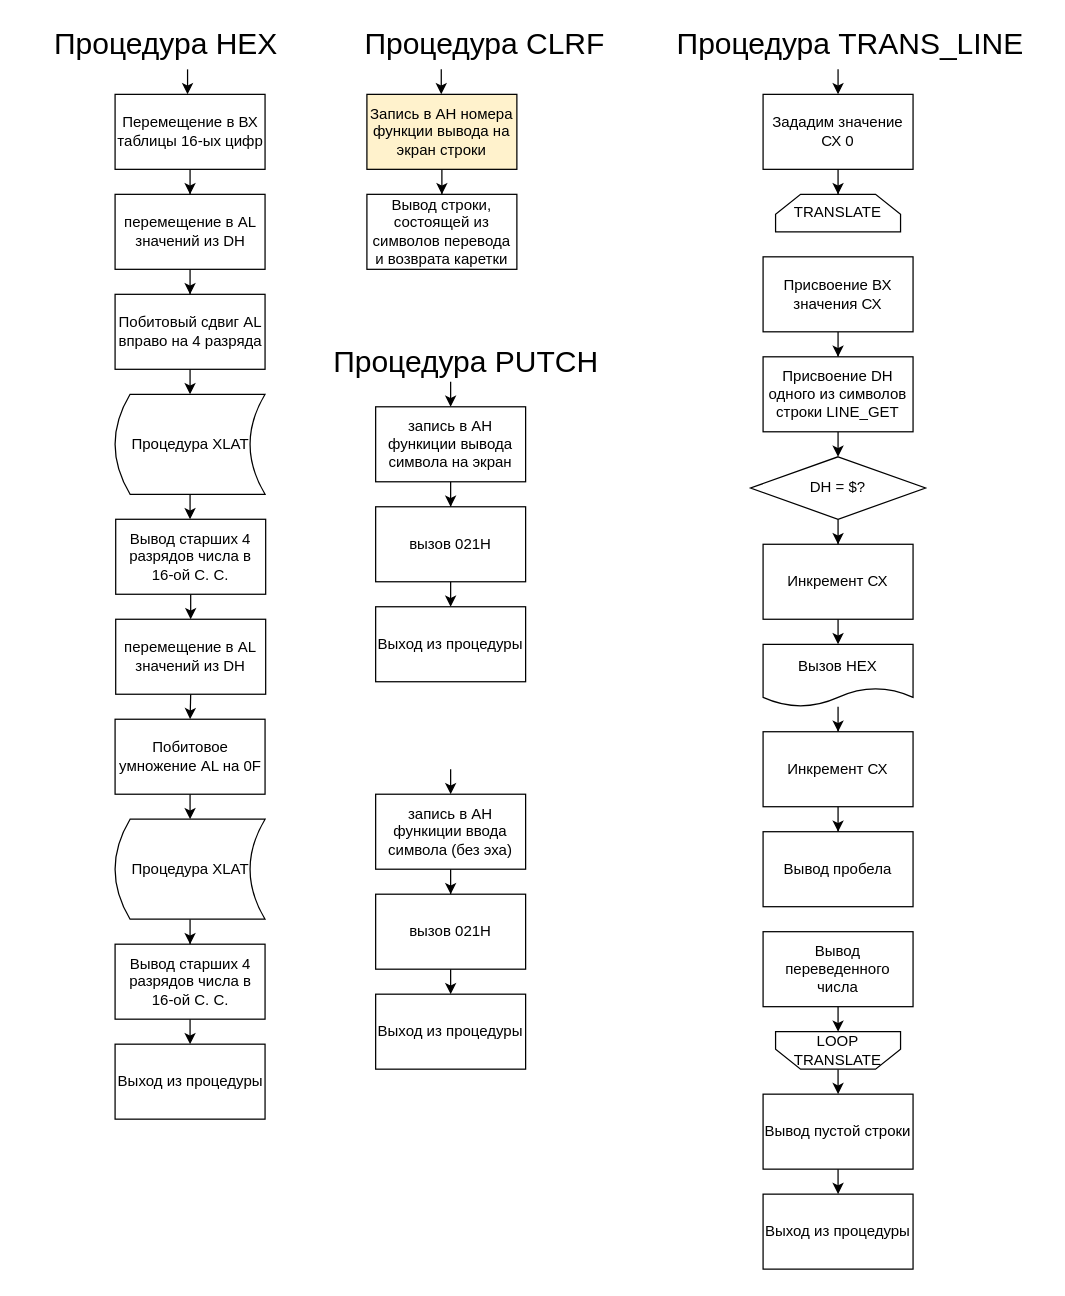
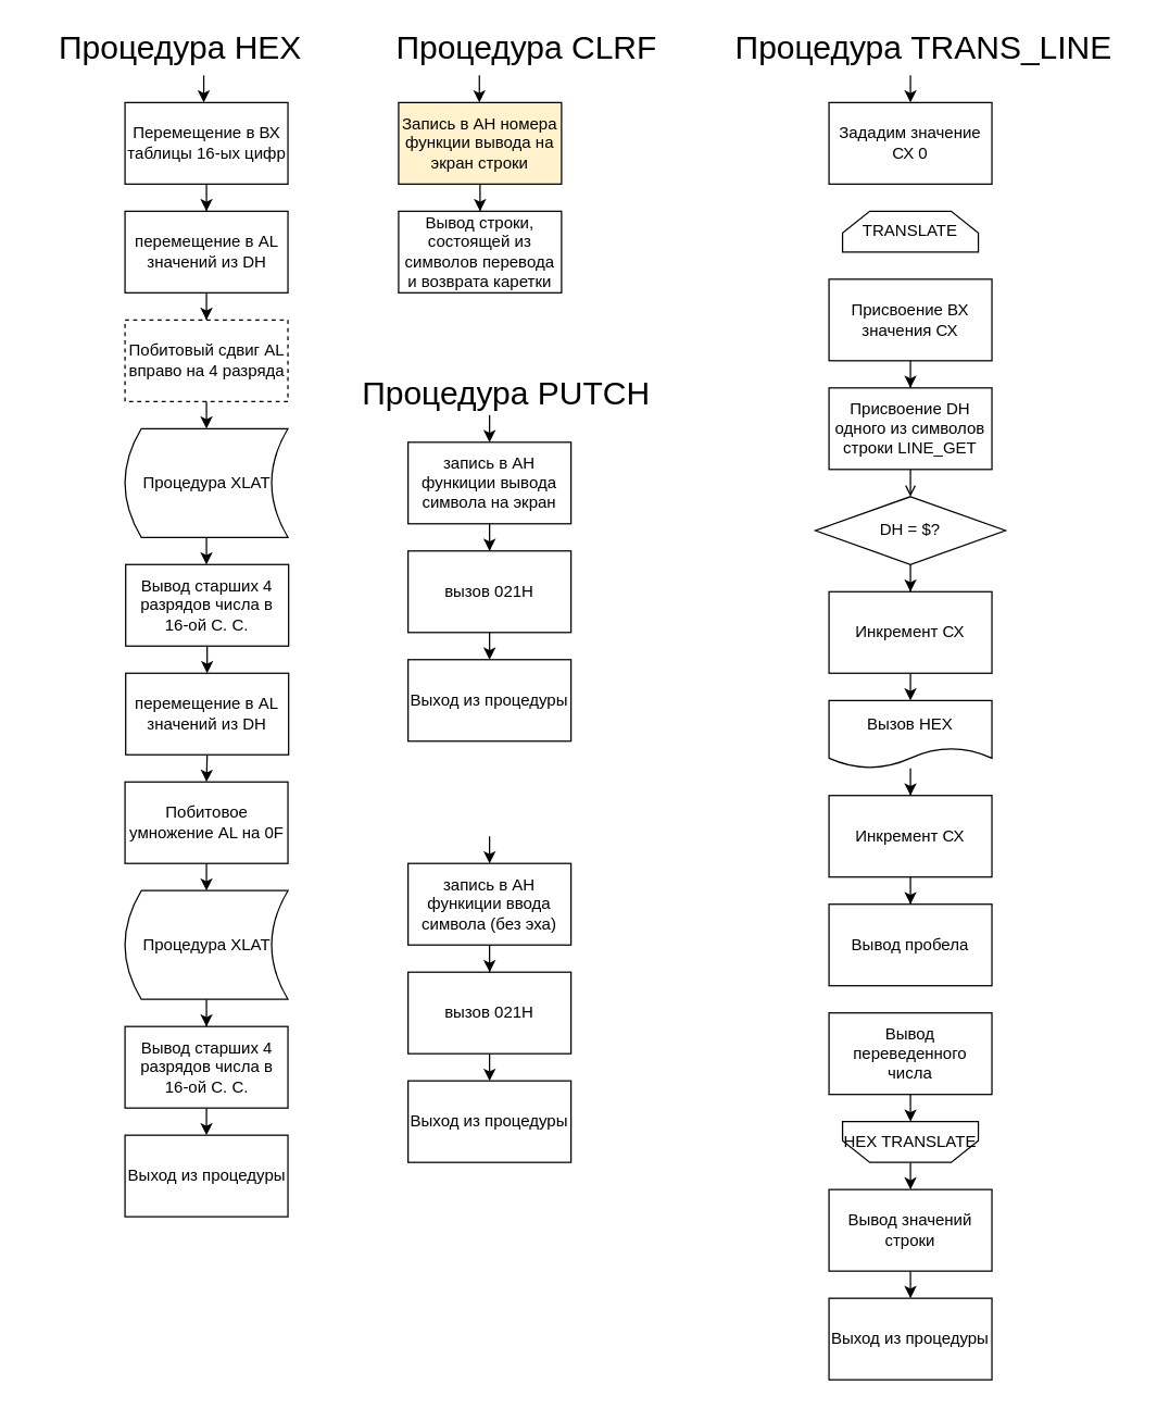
  <mxCell id="0" />
  <mxCell id="1" parent="0" />
  <mxCell id="2" value="&lt;font style=&quot;font-size: 24px&quot;&gt;Процедура НЕХ&lt;/font&gt;" style="text;html=1;strokeColor=none;fillColor=none;align=center;verticalAlign=middle;whiteSpace=wrap;rounded=0;" vertex="1" parent="1"><mxGeometry x="20" y="25" width="225" height="20" as="geometry" /></mxCell>
  <mxCell id="3" value="" style="edgeStyle=orthogonalEdgeStyle;rounded=0;orthogonalLoop=1;jettySize=auto;html=1;" edge="1" parent="1" source="4" target="6"><mxGeometry relative="1" as="geometry" /></mxCell>
  <mxCell id="4" value="Перемещение в ВХ таблицы 16-ых цифр" style="rounded=0;whiteSpace=wrap;html=1;" vertex="1" parent="1"><mxGeometry x="91.5" y="75" width="120" height="60" as="geometry" /></mxCell>
  <mxCell id="5" value="" style="edgeStyle=orthogonalEdgeStyle;rounded=0;orthogonalLoop=1;jettySize=auto;html=1;" edge="1" parent="1" source="6" target="8"><mxGeometry relative="1" as="geometry" /></mxCell>
  <mxCell id="6" value="перемещение в AL значений из DH" style="rounded=0;whiteSpace=wrap;html=1;" vertex="1" parent="1"><mxGeometry x="91.5" y="155" width="120" height="60" as="geometry" /></mxCell>
  <mxCell id="7" style="edgeStyle=orthogonalEdgeStyle;rounded=0;orthogonalLoop=1;jettySize=auto;html=1;exitX=0.5;exitY=1;exitDx=0;exitDy=0;entryX=0.5;entryY=0;entryDx=0;entryDy=0;" edge="1" parent="1" source="8" target="11"><mxGeometry relative="1" as="geometry" /></mxCell>
- <mxCell id="8" value="Побитовый сдвиг AL вправо на 4 разряда" style="rounded=0;whiteSpace=wrap;html=1;" vertex="1" parent="1"><mxGeometry x="91.5" y="235" width="120" height="60" as="geometry" /></mxCell>
+ <mxCell id="8" value="Побитовый сдвиг AL вправо на 4 разряда" style="rounded=0;whiteSpace=wrap;html=1;dashed=1;" vertex="1" parent="1"><mxGeometry x="91.5" y="235" width="120" height="60" as="geometry" /></mxCell>
  <mxCell id="9" style="edgeStyle=orthogonalEdgeStyle;rounded=0;orthogonalLoop=1;jettySize=auto;html=1;exitX=0.5;exitY=1;exitDx=0;exitDy=0;entryX=0.5;entryY=0;entryDx=0;entryDy=0;" edge="1" parent="1"><mxGeometry relative="1" as="geometry"><mxPoint x="149.5" y="55" as="sourcePoint" /><mxPoint x="149.5" y="75" as="targetPoint" /><Array as="points"><mxPoint x="149.5" y="55" /><mxPoint x="149.5" y="55" /></Array></mxGeometry></mxCell>
  <mxCell id="10" value="" style="edgeStyle=orthogonalEdgeStyle;rounded=0;orthogonalLoop=1;jettySize=auto;html=1;" edge="1" parent="1" source="11"><mxGeometry relative="1" as="geometry"><mxPoint x="151.5" y="415" as="targetPoint" /></mxGeometry></mxCell>
  <mxCell id="11" value="Процедура XLAT" style="shape=dataStorage;whiteSpace=wrap;html=1;" vertex="1" parent="1"><mxGeometry x="91.5" y="315" width="120" height="80" as="geometry" /></mxCell>
  <mxCell id="12" style="edgeStyle=orthogonalEdgeStyle;rounded=0;orthogonalLoop=1;jettySize=auto;html=1;exitX=0.5;exitY=1;exitDx=0;exitDy=0;entryX=0.5;entryY=0;entryDx=0;entryDy=0;" edge="1" parent="1" source="13" target="15"><mxGeometry relative="1" as="geometry" /></mxCell>
  <mxCell id="13" value="Вывод старших 4 разрядов числа в 16-ой С. С." style="rounded=0;whiteSpace=wrap;html=1;" vertex="1" parent="1"><mxGeometry x="92" y="415" width="120" height="60" as="geometry" /></mxCell>
  <mxCell id="14" style="edgeStyle=orthogonalEdgeStyle;rounded=0;jumpStyle=arc;orthogonalLoop=1;jettySize=auto;html=1;exitX=0.5;exitY=1;exitDx=0;exitDy=0;entryX=0.5;entryY=0;entryDx=0;entryDy=0;" edge="1" parent="1" source="15" target="17"><mxGeometry relative="1" as="geometry" /></mxCell>
  <mxCell id="15" value="перемещение в AL значений из DH" style="rounded=0;whiteSpace=wrap;html=1;" vertex="1" parent="1"><mxGeometry x="92" y="495" width="120" height="60" as="geometry" /></mxCell>
  <mxCell id="16" style="edgeStyle=orthogonalEdgeStyle;rounded=0;jumpStyle=arc;orthogonalLoop=1;jettySize=auto;html=1;exitX=0.5;exitY=1;exitDx=0;exitDy=0;entryX=0.5;entryY=0;entryDx=0;entryDy=0;" edge="1" parent="1" source="17" target="19"><mxGeometry relative="1" as="geometry" /></mxCell>
  <mxCell id="17" value="Побитовое умножение AL на 0F" style="rounded=0;whiteSpace=wrap;html=1;" vertex="1" parent="1"><mxGeometry x="91.5" y="575" width="120" height="60" as="geometry" /></mxCell>
  <mxCell id="18" value="" style="edgeStyle=orthogonalEdgeStyle;rounded=0;orthogonalLoop=1;jettySize=auto;html=1;entryX=0.5;entryY=0;entryDx=0;entryDy=0;" edge="1" parent="1" source="19" target="21"><mxGeometry relative="1" as="geometry"><mxPoint x="460" y="1125" as="targetPoint" /></mxGeometry></mxCell>
  <mxCell id="19" value="Процедура XLAT" style="shape=dataStorage;whiteSpace=wrap;html=1;" vertex="1" parent="1"><mxGeometry x="91.5" y="655" width="120" height="80" as="geometry" /></mxCell>
  <mxCell id="20" value="" style="edgeStyle=orthogonalEdgeStyle;rounded=0;orthogonalLoop=1;jettySize=auto;html=1;entryX=0.5;entryY=0;entryDx=0;entryDy=0;" edge="1" parent="1" source="21" target="22"><mxGeometry relative="1" as="geometry"><Array as="points"><mxPoint x="152" y="835" /><mxPoint x="152" y="835" /></Array></mxGeometry></mxCell>
  <mxCell id="21" value="Вывод старших 4 разрядов числа в 16-ой С. С." style="rounded=0;whiteSpace=wrap;html=1;" vertex="1" parent="1"><mxGeometry x="91.5" y="755" width="120" height="60" as="geometry" /></mxCell>
  <mxCell id="22" value="Выход из процедуры" style="rounded=0;whiteSpace=wrap;html=1;" vertex="1" parent="1"><mxGeometry x="91.5" y="835" width="120" height="60" as="geometry" /></mxCell>
  <mxCell id="23" value="&lt;font style=&quot;font-size: 24px&quot;&gt;Процедура СLRF&lt;br&gt;&lt;/font&gt;" style="text;html=1;strokeColor=none;fillColor=none;align=center;verticalAlign=middle;whiteSpace=wrap;rounded=0;" vertex="1" parent="1"><mxGeometry x="275" y="25" width="225" height="20" as="geometry" /></mxCell>
  <mxCell id="24" style="edgeStyle=orthogonalEdgeStyle;rounded=0;orthogonalLoop=1;jettySize=auto;html=1;exitX=0.5;exitY=1;exitDx=0;exitDy=0;entryX=0.5;entryY=0;entryDx=0;entryDy=0;" edge="1" parent="1"><mxGeometry relative="1" as="geometry"><mxPoint x="352.5" y="55" as="sourcePoint" /><mxPoint x="352.5" y="75" as="targetPoint" /><Array as="points"><mxPoint x="353" y="65" /><mxPoint x="353" y="65" /></Array></mxGeometry></mxCell>
  <mxCell id="25" value="" style="edgeStyle=orthogonalEdgeStyle;rounded=0;orthogonalLoop=1;jettySize=auto;html=1;" edge="1" parent="1" source="26" target="27"><mxGeometry relative="1" as="geometry" /></mxCell>
  <mxCell id="26" value="Запись в АН номера функции вывода на экран строки" style="rounded=0;whiteSpace=wrap;html=1;fillColor=#fff2cc;" vertex="1" parent="1"><mxGeometry x="293" y="75" width="120" height="60" as="geometry" /></mxCell>
  <mxCell id="27" value="Вывод строки, состоящей из символов перевода и возврата каретки" style="rounded=0;whiteSpace=wrap;html=1;" vertex="1" parent="1"><mxGeometry x="293" y="155" width="120" height="60" as="geometry" /></mxCell>
  <mxCell id="28" value="&lt;font style=&quot;font-size: 24px&quot;&gt;Процедура PUTCH&lt;br&gt;&lt;/font&gt;" style="text;html=1;strokeColor=none;fillColor=none;align=center;verticalAlign=middle;whiteSpace=wrap;rounded=0;" vertex="1" parent="1"><mxGeometry x="260" y="280" width="225" height="20" as="geometry" /></mxCell>
  <mxCell id="29" style="edgeStyle=orthogonalEdgeStyle;rounded=0;orthogonalLoop=1;jettySize=auto;html=1;exitX=0.5;exitY=1;exitDx=0;exitDy=0;entryX=0.5;entryY=0;entryDx=0;entryDy=0;" edge="1" parent="1"><mxGeometry relative="1" as="geometry"><mxPoint x="360" y="305" as="sourcePoint" /><mxPoint x="360" y="325" as="targetPoint" /><Array as="points"><mxPoint x="360.5" y="315" /><mxPoint x="360.5" y="315" /></Array></mxGeometry></mxCell>
  <mxCell id="30" value="" style="edgeStyle=orthogonalEdgeStyle;rounded=0;orthogonalLoop=1;jettySize=auto;html=1;" edge="1" parent="1" source="31" target="33"><mxGeometry relative="1" as="geometry" /></mxCell>
  <mxCell id="31" value="запись в АН функиции вывода символа на экран" style="rounded=0;whiteSpace=wrap;html=1;" vertex="1" parent="1"><mxGeometry x="300" y="325" width="120" height="60" as="geometry" /></mxCell>
  <mxCell id="32" style="edgeStyle=orthogonalEdgeStyle;rounded=0;orthogonalLoop=1;jettySize=auto;html=1;exitX=0.5;exitY=1;exitDx=0;exitDy=0;entryX=0.5;entryY=0;entryDx=0;entryDy=0;" edge="1" parent="1" source="33" target="34"><mxGeometry relative="1" as="geometry" /></mxCell>
  <mxCell id="33" value="вызов 021Н" style="rounded=0;whiteSpace=wrap;html=1;" vertex="1" parent="1"><mxGeometry x="300" y="405" width="120" height="60" as="geometry" /></mxCell>
  <mxCell id="34" value="Выход из процедуры" style="rounded=0;whiteSpace=wrap;html=1;" vertex="1" parent="1"><mxGeometry x="300" y="485" width="120" height="60" as="geometry" /></mxCell>
  <mxCell id="35" style="edgeStyle=orthogonalEdgeStyle;rounded=0;orthogonalLoop=1;jettySize=auto;html=1;exitX=0.5;exitY=1;exitDx=0;exitDy=0;entryX=0.5;entryY=0;entryDx=0;entryDy=0;" edge="1" parent="1"><mxGeometry relative="1" as="geometry"><mxPoint x="360" y="615" as="sourcePoint" /><mxPoint x="360" y="635" as="targetPoint" /><Array as="points"><mxPoint x="360.5" y="625" /><mxPoint x="360.5" y="625" /></Array></mxGeometry></mxCell>
  <mxCell id="36" value="" style="edgeStyle=orthogonalEdgeStyle;rounded=0;orthogonalLoop=1;jettySize=auto;html=1;" edge="1" parent="1" source="37" target="39"><mxGeometry relative="1" as="geometry" /></mxCell>
  <mxCell id="37" value="запись в АН функиции ввода символа (без эха)" style="rounded=0;whiteSpace=wrap;html=1;" vertex="1" parent="1"><mxGeometry x="300" y="635" width="120" height="60" as="geometry" /></mxCell>
  <mxCell id="38" style="edgeStyle=orthogonalEdgeStyle;rounded=0;orthogonalLoop=1;jettySize=auto;html=1;exitX=0.5;exitY=1;exitDx=0;exitDy=0;entryX=0.5;entryY=0;entryDx=0;entryDy=0;" edge="1" parent="1" source="39" target="40"><mxGeometry relative="1" as="geometry" /></mxCell>
  <mxCell id="39" value="вызов 021Н" style="rounded=0;whiteSpace=wrap;html=1;" vertex="1" parent="1"><mxGeometry x="300" y="715" width="120" height="60" as="geometry" /></mxCell>
  <mxCell id="40" value="Выход из процедуры" style="rounded=0;whiteSpace=wrap;html=1;" vertex="1" parent="1"><mxGeometry x="300" y="795" width="120" height="60" as="geometry" /></mxCell>
  <mxCell id="41" value="&lt;font style=&quot;font-size: 24px&quot;&gt;Процедура TRANS_LINE&lt;br&gt;&lt;/font&gt;" style="text;html=1;strokeColor=none;fillColor=none;align=center;verticalAlign=middle;whiteSpace=wrap;rounded=0;" vertex="1" parent="1"><mxGeometry x="530" y="20" width="300" height="30" as="geometry" /></mxCell>
  <mxCell id="42" style="edgeStyle=orthogonalEdgeStyle;rounded=0;orthogonalLoop=1;jettySize=auto;html=1;exitX=0.5;exitY=1;exitDx=0;exitDy=0;entryX=0.5;entryY=0;entryDx=0;entryDy=0;" edge="1" parent="1"><mxGeometry relative="1" as="geometry"><mxPoint x="670" y="55" as="sourcePoint" /><mxPoint x="670" y="75" as="targetPoint" /><Array as="points"><mxPoint x="670.5" y="65" /><mxPoint x="670.5" y="65" /></Array></mxGeometry></mxCell>
- <mxCell id="43" value="" style="edgeStyle=orthogonalEdgeStyle;rounded=0;jumpStyle=arc;orthogonalLoop=1;jettySize=auto;html=1;entryX=0.5;entryY=0;entryDx=0;entryDy=0;" edge="1" parent="1" source="44" target="45"><mxGeometry relative="1" as="geometry"><mxPoint x="670" y="215" as="targetPoint" /></mxGeometry></mxCell>
  <mxCell id="44" value="Зададим значение СХ 0" style="rounded=0;whiteSpace=wrap;html=1;" vertex="1" parent="1"><mxGeometry x="610" y="75" width="120" height="60" as="geometry" /></mxCell>
  <mxCell id="45" value="TRANSLATE" style="shape=loopLimit;whiteSpace=wrap;html=1;" vertex="1" parent="1"><mxGeometry x="620" y="155" width="100" height="30" as="geometry" /></mxCell>
  <mxCell id="46" value="" style="edgeStyle=orthogonalEdgeStyle;rounded=0;jumpStyle=arc;orthogonalLoop=1;jettySize=auto;html=1;" edge="1" parent="1" source="47" target="49"><mxGeometry relative="1" as="geometry" /></mxCell>
  <mxCell id="47" value="Присвоение ВХ значения СХ" style="rounded=0;whiteSpace=wrap;html=1;" vertex="1" parent="1"><mxGeometry x="610" y="205" width="120" height="60" as="geometry" /></mxCell>
- <mxCell id="48" style="edgeStyle=orthogonalEdgeStyle;rounded=0;jumpStyle=arc;orthogonalLoop=1;jettySize=auto;html=1;exitX=0.5;exitY=1;exitDx=0;exitDy=0;entryX=0.5;entryY=0;entryDx=0;entryDy=0;" edge="1" parent="1" source="49" target="51"><mxGeometry relative="1" as="geometry" /></mxCell>
+ <mxCell id="48" style="edgeStyle=orthogonalEdgeStyle;rounded=0;jumpStyle=arc;orthogonalLoop=1;jettySize=auto;html=1;exitX=0.5;exitY=1;exitDx=0;exitDy=0;entryX=0.5;entryY=0;entryDx=0;entryDy=0;endArrow=open;" edge="1" parent="1" source="49" target="51"><mxGeometry relative="1" as="geometry" /></mxCell>
  <mxCell id="49" value="Присвоение DH одного из символов строки LINE_GET" style="rounded=0;whiteSpace=wrap;html=1;" vertex="1" parent="1"><mxGeometry x="610" y="285" width="120" height="60" as="geometry" /></mxCell>
  <mxCell id="50" value="" style="edgeStyle=orthogonalEdgeStyle;rounded=0;jumpStyle=arc;orthogonalLoop=1;jettySize=auto;html=1;entryX=0.5;entryY=0;entryDx=0;entryDy=0;" edge="1" parent="1" source="51" target="53"><mxGeometry relative="1" as="geometry"><mxPoint x="670" y="495" as="targetPoint" /></mxGeometry></mxCell>
  <mxCell id="51" value="DH = $?" style="rhombus;whiteSpace=wrap;html=1;" vertex="1" parent="1"><mxGeometry x="600" y="365" width="140" height="50" as="geometry" /></mxCell>
  <mxCell id="52" style="edgeStyle=orthogonalEdgeStyle;rounded=0;jumpStyle=arc;orthogonalLoop=1;jettySize=auto;html=1;exitX=0.5;exitY=1;exitDx=0;exitDy=0;entryX=0.5;entryY=0;entryDx=0;entryDy=0;" edge="1" parent="1" source="53" target="54"><mxGeometry relative="1" as="geometry" /></mxCell>
  <mxCell id="53" value="Инкремент СХ" style="rounded=0;whiteSpace=wrap;html=1;" vertex="1" parent="1"><mxGeometry x="610" y="435" width="120" height="60" as="geometry" /></mxCell>
  <mxCell id="54" value="Вызов HEX" style="shape=document;whiteSpace=wrap;html=1;boundedLbl=1;" vertex="1" parent="1"><mxGeometry x="610" y="515" width="120" height="50" as="geometry" /></mxCell>
  <mxCell id="55" style="edgeStyle=orthogonalEdgeStyle;rounded=0;jumpStyle=arc;orthogonalLoop=1;jettySize=auto;html=1;entryX=0.5;entryY=0;entryDx=0;entryDy=0;" edge="1" parent="1" source="54" target="57"><mxGeometry relative="1" as="geometry" /></mxCell>
  <mxCell id="56" value="" style="edgeStyle=orthogonalEdgeStyle;rounded=0;jumpStyle=arc;orthogonalLoop=1;jettySize=auto;html=1;" edge="1" parent="1" source="57" target="58"><mxGeometry relative="1" as="geometry" /></mxCell>
  <mxCell id="57" value="Инкремент СХ" style="rounded=0;whiteSpace=wrap;html=1;" vertex="1" parent="1"><mxGeometry x="610" y="585" width="120" height="60" as="geometry" /></mxCell>
  <mxCell id="58" value="Вывод пробела" style="rounded=0;whiteSpace=wrap;html=1;" vertex="1" parent="1"><mxGeometry x="610" y="665" width="120" height="60" as="geometry" /></mxCell>
  <mxCell id="59" style="edgeStyle=orthogonalEdgeStyle;rounded=0;jumpStyle=arc;orthogonalLoop=1;jettySize=auto;html=1;exitX=0.5;exitY=1;exitDx=0;exitDy=0;entryX=0.5;entryY=1;entryDx=0;entryDy=0;" edge="1" parent="1" source="60" target="62"><mxGeometry relative="1" as="geometry" /></mxCell>
  <mxCell id="60" value="Вывод переведенного числа" style="rounded=0;whiteSpace=wrap;html=1;" vertex="1" parent="1"><mxGeometry x="610" y="745" width="120" height="60" as="geometry" /></mxCell>
  <mxCell id="61" style="edgeStyle=orthogonalEdgeStyle;rounded=0;jumpStyle=arc;orthogonalLoop=1;jettySize=auto;html=1;exitX=0.5;exitY=0;exitDx=0;exitDy=0;entryX=0.5;entryY=0;entryDx=0;entryDy=0;" edge="1" parent="1" source="62" target="64"><mxGeometry relative="1" as="geometry" /></mxCell>
- <mxCell id="62" value="LOOP TRANSLATE" style="shape=loopLimit;whiteSpace=wrap;html=1;direction=west;" vertex="1" parent="1"><mxGeometry x="620" y="825" width="100" height="30" as="geometry" /></mxCell>
+ <mxCell id="62" value="HEX TRANSLATE" style="shape=loopLimit;whiteSpace=wrap;html=1;direction=west;" vertex="1" parent="1"><mxGeometry x="620" y="825" width="100" height="30" as="geometry" /></mxCell>
  <mxCell id="63" style="edgeStyle=orthogonalEdgeStyle;rounded=0;jumpStyle=arc;orthogonalLoop=1;jettySize=auto;html=1;exitX=0.5;exitY=1;exitDx=0;exitDy=0;entryX=0.5;entryY=0;entryDx=0;entryDy=0;" edge="1" parent="1" source="64" target="65"><mxGeometry relative="1" as="geometry" /></mxCell>
- <mxCell id="64" value="Вывод пустой строки" style="rounded=0;whiteSpace=wrap;html=1;" vertex="1" parent="1"><mxGeometry x="610" y="875" width="120" height="60" as="geometry" /></mxCell>
+ <mxCell id="64" value="Вывод значений строки" style="rounded=0;whiteSpace=wrap;html=1;" vertex="1" parent="1"><mxGeometry x="610" y="875" width="120" height="60" as="geometry" /></mxCell>
  <mxCell id="65" value="Выход из процедуры" style="rounded=0;whiteSpace=wrap;html=1;" vertex="1" parent="1"><mxGeometry x="610" y="955" width="120" height="60" as="geometry" /></mxCell>
